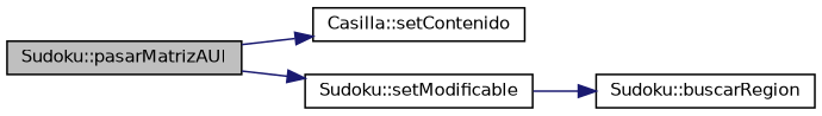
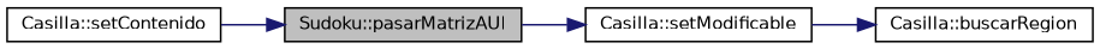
  digraph {
    rankdir=LR
    node [color=black fillcolor=white fontname=Helvetica fontsize=10 shape=record style=filled]
    edge [color=midnightblue fontname=Helvetica fontsize=10 labelfontname=Helvetica labelfontsize=10 style=solid]
    n1 [fillcolor=grey75 fontcolor=black height=0.2 label="Sudoku::pasarMatrizAUI" width=0.4]
    n2 [height=0.2 label="Casilla::setContenido" width=0.4]
-   n3 [height=0.2 label="Sudoku::setModificable" width=0.4]
-   n4 [height=0.2 label="Sudoku::buscarRegion" width=0.4]
-   n1 -> n2
+   n3 [height=0.2 label="Casilla::setModificable" width=0.4]
+   n4 [height=0.2 label="Casilla::buscarRegion" width=0.4]
+   n2 -> n1
    n1 -> n3
    n3 -> n4
  }
